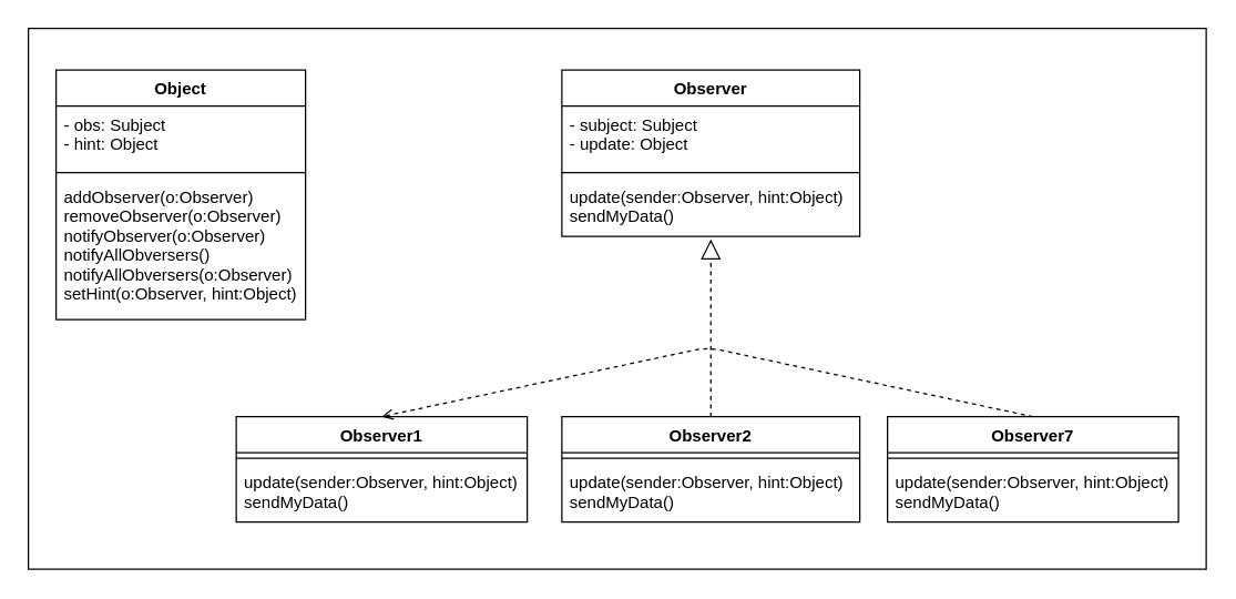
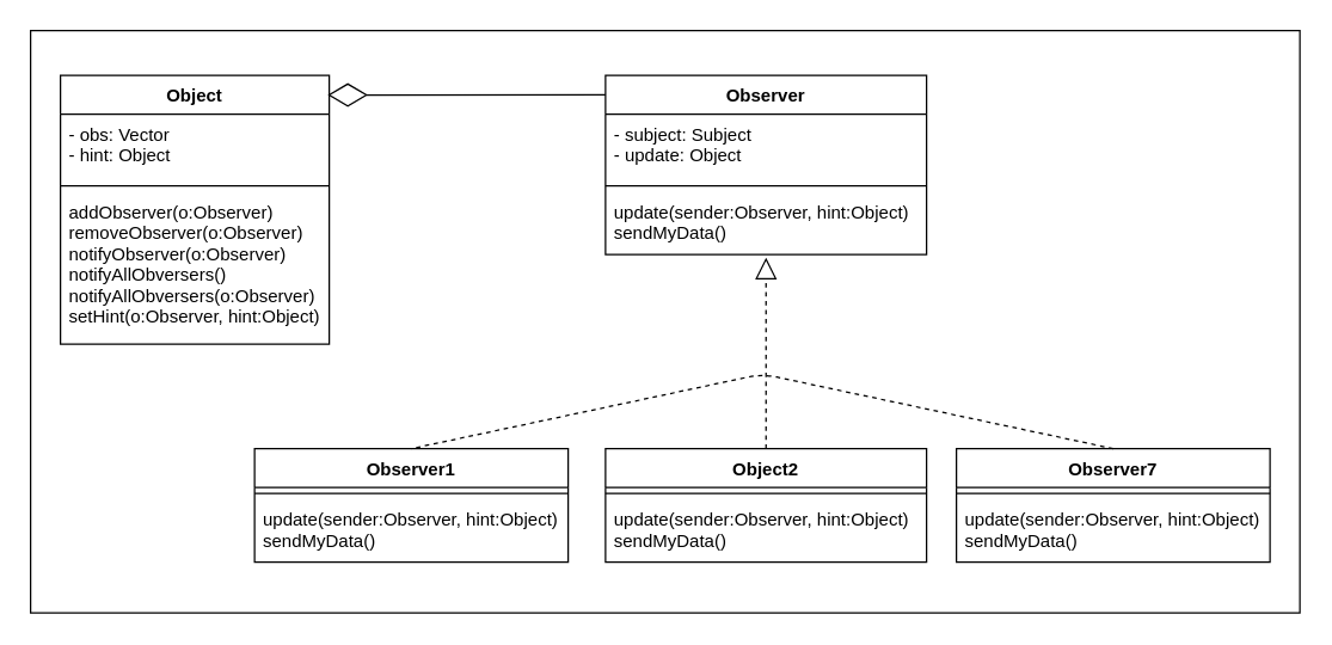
  <mxCell id="0" />
  <mxCell id="1" parent="0" />
  <mxCell id="2" value="" style="rounded=0;whiteSpace=wrap;html=1;" vertex="1" parent="1"><mxGeometry x="20" y="20" width="850" height="390" as="geometry" /></mxCell>
  <mxCell id="3" value="Object" style="swimlane;fontStyle=1;align=center;verticalAlign=top;childLayout=stackLayout;horizontal=1;startSize=26;horizontalStack=0;resizeParent=1;resizeParentMax=0;resizeLast=0;collapsible=1;marginBottom=0;" parent="1" vertex="1"><mxGeometry x="40" y="50" width="180" height="180" as="geometry" /></mxCell>
- <mxCell id="4" value="- obs: Subject&#10;- hint: Object" style="text;strokeColor=none;fillColor=none;align=left;verticalAlign=top;spacingLeft=4;spacingRight=4;overflow=hidden;rotatable=0;points=[[0,0.5],[1,0.5]];portConstraint=eastwest;" parent="3" vertex="1"><mxGeometry y="26" width="180" height="44" as="geometry" /></mxCell>
+ <mxCell id="4" value="- obs: Vector&#10;- hint: Object" style="text;strokeColor=none;fillColor=none;align=left;verticalAlign=top;spacingLeft=4;spacingRight=4;overflow=hidden;rotatable=0;points=[[0,0.5],[1,0.5]];portConstraint=eastwest;" parent="3" vertex="1"><mxGeometry y="26" width="180" height="44" as="geometry" /></mxCell>
  <mxCell id="5" value="" style="line;strokeWidth=1;fillColor=none;align=left;verticalAlign=middle;spacingTop=-1;spacingLeft=3;spacingRight=3;rotatable=0;labelPosition=right;points=[];portConstraint=eastwest;" parent="3" vertex="1"><mxGeometry y="70" width="180" height="8" as="geometry" /></mxCell>
  <mxCell id="6" value="addObserver(o:Observer)&#10;removeObserver(o:Observer)&#10;notifyObserver(o:Observer)&#10;notifyAllObversers()&#10;notifyAllObversers(o:Observer)&#10;setHint(o:Observer, hint:Object)" style="text;strokeColor=none;fillColor=none;align=left;verticalAlign=top;spacingLeft=4;spacingRight=4;overflow=hidden;rotatable=0;points=[[0,0.5],[1,0.5]];portConstraint=eastwest;" parent="3" vertex="1"><mxGeometry y="78" width="180" height="102" as="geometry" /></mxCell>
+ <mxCell id="7" value="" style="endArrow=diamondThin;endFill=0;endSize=24;html=1;entryX=0.994;entryY=0.073;entryDx=0;entryDy=0;entryPerimeter=0;exitX=0.012;exitY=0.108;exitDx=0;exitDy=0;exitPerimeter=0;" parent="1" source="8" target="3" edge="1"><mxGeometry width="160" relative="1" as="geometry"><mxPoint x="400" y="63" as="sourcePoint" /><mxPoint x="224" y="63" as="targetPoint" /></mxGeometry></mxCell>
  <mxCell id="8" value="Observer" style="swimlane;fontStyle=1;align=center;verticalAlign=top;childLayout=stackLayout;horizontal=1;startSize=26;horizontalStack=0;resizeParent=1;resizeParentMax=0;resizeLast=0;collapsible=1;marginBottom=0;" vertex="1" parent="1"><mxGeometry x="405" y="50" width="215" height="120" as="geometry" /></mxCell>
  <mxCell id="9" value="- subject: Subject&#10;- update: Object" style="text;strokeColor=none;fillColor=none;align=left;verticalAlign=top;spacingLeft=4;spacingRight=4;overflow=hidden;rotatable=0;points=[[0,0.5],[1,0.5]];portConstraint=eastwest;" vertex="1" parent="8"><mxGeometry y="26" width="215" height="44" as="geometry" /></mxCell>
  <mxCell id="10" value="" style="line;strokeWidth=1;fillColor=none;align=left;verticalAlign=middle;spacingTop=-1;spacingLeft=3;spacingRight=3;rotatable=0;labelPosition=right;points=[];portConstraint=eastwest;" vertex="1" parent="8"><mxGeometry y="70" width="215" height="8" as="geometry" /></mxCell>
  <mxCell id="11" value="update(sender:Observer, hint:Object)&#10;sendMyData()" style="text;strokeColor=none;fillColor=none;align=left;verticalAlign=top;spacingLeft=4;spacingRight=4;overflow=hidden;rotatable=0;points=[[0,0.5],[1,0.5]];portConstraint=eastwest;" vertex="1" parent="8"><mxGeometry y="78" width="215" height="42" as="geometry" /></mxCell>
  <mxCell id="12" value="Observer1" style="swimlane;fontStyle=1;align=center;verticalAlign=top;childLayout=stackLayout;horizontal=1;startSize=26;horizontalStack=0;resizeParent=1;resizeParentMax=0;resizeLast=0;collapsible=1;marginBottom=0;" vertex="1" parent="1"><mxGeometry x="170" y="300" width="210" height="76" as="geometry" /></mxCell>
  <mxCell id="13" value="" style="line;strokeWidth=1;fillColor=none;align=left;verticalAlign=middle;spacingTop=-1;spacingLeft=3;spacingRight=3;rotatable=0;labelPosition=right;points=[];portConstraint=eastwest;" vertex="1" parent="12"><mxGeometry y="26" width="210" height="8" as="geometry" /></mxCell>
  <mxCell id="14" value="update(sender:Observer, hint:Object)&#10;sendMyData()" style="text;strokeColor=none;fillColor=none;align=left;verticalAlign=top;spacingLeft=4;spacingRight=4;overflow=hidden;rotatable=0;points=[[0,0.5],[1,0.5]];portConstraint=eastwest;" vertex="1" parent="12"><mxGeometry y="34" width="210" height="42" as="geometry" /></mxCell>
- <mxCell id="15" value="Observer2" style="swimlane;fontStyle=1;align=center;verticalAlign=top;childLayout=stackLayout;horizontal=1;startSize=26;horizontalStack=0;resizeParent=1;resizeParentMax=0;resizeLast=0;collapsible=1;marginBottom=0;" vertex="1" parent="1"><mxGeometry x="405" y="300" width="215" height="76" as="geometry" /></mxCell>
+ <mxCell id="15" value="Object2" style="swimlane;fontStyle=1;align=center;verticalAlign=top;childLayout=stackLayout;horizontal=1;startSize=26;horizontalStack=0;resizeParent=1;resizeParentMax=0;resizeLast=0;collapsible=1;marginBottom=0;" vertex="1" parent="1"><mxGeometry x="405" y="300" width="215" height="76" as="geometry" /></mxCell>
  <mxCell id="16" value="" style="line;strokeWidth=1;fillColor=none;align=left;verticalAlign=middle;spacingTop=-1;spacingLeft=3;spacingRight=3;rotatable=0;labelPosition=right;points=[];portConstraint=eastwest;" vertex="1" parent="15"><mxGeometry y="26" width="215" height="8" as="geometry" /></mxCell>
  <mxCell id="17" value="update(sender:Observer, hint:Object)&#10;sendMyData()" style="text;strokeColor=none;fillColor=none;align=left;verticalAlign=top;spacingLeft=4;spacingRight=4;overflow=hidden;rotatable=0;points=[[0,0.5],[1,0.5]];portConstraint=eastwest;" vertex="1" parent="15"><mxGeometry y="34" width="215" height="42" as="geometry" /></mxCell>
  <mxCell id="18" value="Observer7" style="swimlane;fontStyle=1;align=center;verticalAlign=top;childLayout=stackLayout;horizontal=1;startSize=26;horizontalStack=0;resizeParent=1;resizeParentMax=0;resizeLast=0;collapsible=1;marginBottom=0;" vertex="1" parent="1"><mxGeometry x="640" y="300" width="210" height="76" as="geometry" /></mxCell>
  <mxCell id="19" value="" style="line;strokeWidth=1;fillColor=none;align=left;verticalAlign=middle;spacingTop=-1;spacingLeft=3;spacingRight=3;rotatable=0;labelPosition=right;points=[];portConstraint=eastwest;" vertex="1" parent="18"><mxGeometry y="26" width="210" height="8" as="geometry" /></mxCell>
  <mxCell id="20" value="update(sender:Observer, hint:Object)&#10;sendMyData()" style="text;strokeColor=none;fillColor=none;align=left;verticalAlign=top;spacingLeft=4;spacingRight=4;overflow=hidden;rotatable=0;points=[[0,0.5],[1,0.5]];portConstraint=eastwest;" vertex="1" parent="18"><mxGeometry y="34" width="210" height="42" as="geometry" /></mxCell>
- <mxCell id="21" value="" style="endArrow=open;dashed=1;html=1;entryX=0.5;entryY=0;entryDx=0;entryDy=0;exitX=0.5;exitY=0;exitDx=0;exitDy=0;" edge="1" parent="1" source="18" target="12"><mxGeometry width="50" height="50" relative="1" as="geometry"><mxPoint x="40" y="450" as="sourcePoint" /><mxPoint x="90" y="400" as="targetPoint" /><Array as="points"><mxPoint x="510" y="250" /></Array></mxGeometry></mxCell>
+ <mxCell id="21" value="" style="endArrow=none;dashed=1;html=1;entryX=0.5;entryY=0;entryDx=0;entryDy=0;exitX=0.5;exitY=0;exitDx=0;exitDy=0;" edge="1" parent="1" source="18" target="12"><mxGeometry width="50" height="50" relative="1" as="geometry"><mxPoint x="40" y="450" as="sourcePoint" /><mxPoint x="90" y="400" as="targetPoint" /><Array as="points"><mxPoint x="510" y="250" /></Array></mxGeometry></mxCell>
  <mxCell id="22" value="" style="endArrow=block;dashed=1;endFill=0;endSize=12;html=1;entryX=0.5;entryY=1.048;entryDx=0;entryDy=0;entryPerimeter=0;exitX=0.5;exitY=0;exitDx=0;exitDy=0;" edge="1" parent="1" source="15" target="11"><mxGeometry width="160" relative="1" as="geometry"><mxPoint x="40" y="400" as="sourcePoint" /><mxPoint x="200" y="400" as="targetPoint" /></mxGeometry></mxCell>
